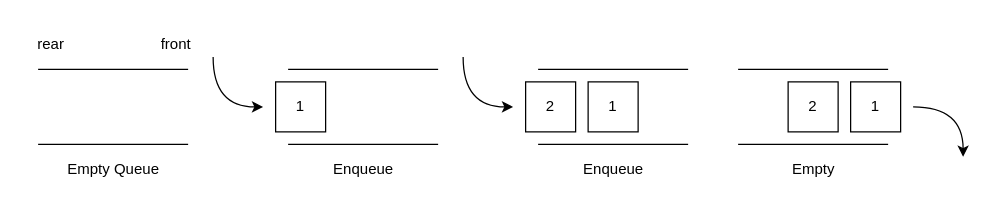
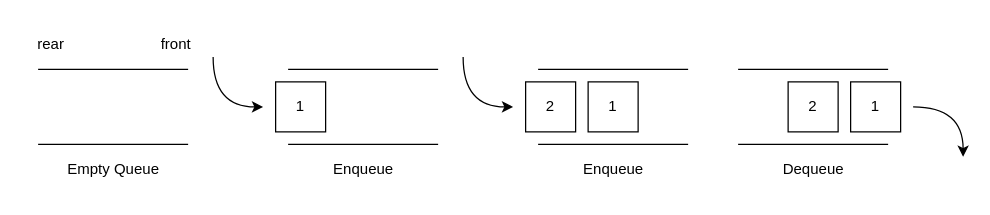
  <mxCell id="0" />
  <mxCell id="1" parent="0" />
  <mxCell id="2" value="" style="endArrow=none;html=1;" edge="1" parent="1"><mxGeometry width="50" height="50" relative="1" as="geometry"><mxPoint x="30" y="55" as="sourcePoint" /><mxPoint x="150" y="55" as="targetPoint" /></mxGeometry></mxCell>
  <mxCell id="3" value="" style="endArrow=none;html=1;" edge="1" parent="1"><mxGeometry width="50" height="50" relative="1" as="geometry"><mxPoint x="30" y="115" as="sourcePoint" /><mxPoint x="150" y="115" as="targetPoint" /></mxGeometry></mxCell>
  <mxCell id="4" value="Empty Queue" style="text;html=1;align=center;verticalAlign=middle;resizable=0;points=[];autosize=1;strokeColor=none;fillColor=none;" vertex="1" parent="1"><mxGeometry x="40" y="120" width="100" height="30" as="geometry" /></mxCell>
  <mxCell id="5" value="" style="endArrow=none;html=1;" edge="1" parent="1"><mxGeometry width="50" height="50" relative="1" as="geometry"><mxPoint x="230" y="55" as="sourcePoint" /><mxPoint x="350" y="55" as="targetPoint" /></mxGeometry></mxCell>
  <mxCell id="6" value="" style="endArrow=none;html=1;" edge="1" parent="1"><mxGeometry width="50" height="50" relative="1" as="geometry"><mxPoint x="230" y="115" as="sourcePoint" /><mxPoint x="350" y="115" as="targetPoint" /></mxGeometry></mxCell>
  <mxCell id="7" value="Enqueue" style="text;html=1;align=center;verticalAlign=middle;resizable=0;points=[];autosize=1;strokeColor=none;fillColor=none;" vertex="1" parent="1"><mxGeometry x="255" y="120" width="70" height="30" as="geometry" /></mxCell>
  <mxCell id="8" value="" style="endArrow=none;html=1;" edge="1" parent="1"><mxGeometry width="50" height="50" relative="1" as="geometry"><mxPoint x="430" y="55" as="sourcePoint" /><mxPoint x="550" y="55" as="targetPoint" /></mxGeometry></mxCell>
  <mxCell id="9" value="" style="endArrow=none;html=1;" edge="1" parent="1"><mxGeometry width="50" height="50" relative="1" as="geometry"><mxPoint x="430" y="115" as="sourcePoint" /><mxPoint x="550" y="115" as="targetPoint" /></mxGeometry></mxCell>
  <mxCell id="10" value="Enqueue" style="text;html=1;align=center;verticalAlign=middle;resizable=0;points=[];autosize=1;strokeColor=none;fillColor=none;" vertex="1" parent="1"><mxGeometry x="455" y="120" width="70" height="30" as="geometry" /></mxCell>
  <mxCell id="11" value="" style="endArrow=none;html=1;" edge="1" parent="1"><mxGeometry width="50" height="50" relative="1" as="geometry"><mxPoint x="590" y="55" as="sourcePoint" /><mxPoint x="710" y="55" as="targetPoint" /></mxGeometry></mxCell>
  <mxCell id="12" value="" style="endArrow=none;html=1;" edge="1" parent="1"><mxGeometry width="50" height="50" relative="1" as="geometry"><mxPoint x="590" y="115" as="sourcePoint" /><mxPoint x="710" y="115" as="targetPoint" /></mxGeometry></mxCell>
- <mxCell id="13" value="Empty" style="text;html=1;align=center;verticalAlign=middle;resizable=0;points=[];autosize=1;strokeColor=none;fillColor=none;" vertex="1" parent="1"><mxGeometry x="615" y="120" width="70" height="30" as="geometry" /></mxCell>
+ <mxCell id="13" value="Dequeue" style="text;html=1;align=center;verticalAlign=middle;resizable=0;points=[];autosize=1;strokeColor=none;fillColor=none;" vertex="1" parent="1"><mxGeometry x="615" y="120" width="70" height="30" as="geometry" /></mxCell>
  <mxCell id="14" value="1" style="rounded=0;whiteSpace=wrap;html=1;" vertex="1" parent="1"><mxGeometry x="220" y="65" width="40" height="40" as="geometry" /></mxCell>
  <mxCell id="15" value="" style="curved=1;endArrow=classic;html=1;" edge="1" parent="1"><mxGeometry width="50" height="50" relative="1" as="geometry"><mxPoint x="170" y="45" as="sourcePoint" /><mxPoint x="210" y="85" as="targetPoint" /><Array as="points"><mxPoint x="170" y="85" /></Array></mxGeometry></mxCell>
  <mxCell id="16" value="1" style="rounded=0;whiteSpace=wrap;html=1;" vertex="1" parent="1"><mxGeometry x="470" y="65" width="40" height="40" as="geometry" /></mxCell>
  <mxCell id="17" value="2" style="rounded=0;whiteSpace=wrap;html=1;" vertex="1" parent="1"><mxGeometry x="420" y="65" width="40" height="40" as="geometry" /></mxCell>
  <mxCell id="18" value="" style="curved=1;endArrow=classic;html=1;" edge="1" parent="1"><mxGeometry width="50" height="50" relative="1" as="geometry"><mxPoint x="370" y="45" as="sourcePoint" /><mxPoint x="410" y="85" as="targetPoint" /><Array as="points"><mxPoint x="370" y="85" /></Array></mxGeometry></mxCell>
  <mxCell id="19" value="2" style="rounded=0;whiteSpace=wrap;html=1;" vertex="1" parent="1"><mxGeometry x="630" y="65" width="40" height="40" as="geometry" /></mxCell>
  <mxCell id="20" value="1" style="rounded=0;whiteSpace=wrap;html=1;" vertex="1" parent="1"><mxGeometry x="680" y="65" width="40" height="40" as="geometry" /></mxCell>
  <mxCell id="21" value="" style="curved=1;endArrow=classic;html=1;" edge="1" parent="1"><mxGeometry width="50" height="50" relative="1" as="geometry"><mxPoint x="730" y="85" as="sourcePoint" /><mxPoint x="770" y="125" as="targetPoint" /><Array as="points"><mxPoint x="770" y="85" /></Array></mxGeometry></mxCell>
  <mxCell id="22" value="rear" style="text;html=1;align=center;verticalAlign=middle;resizable=0;points=[];autosize=1;strokeColor=none;fillColor=none;" vertex="1" parent="1"><mxGeometry x="20" y="20" width="40" height="30" as="geometry" /></mxCell>
  <mxCell id="23" value="front" style="text;html=1;align=center;verticalAlign=middle;resizable=0;points=[];autosize=1;strokeColor=none;fillColor=none;" vertex="1" parent="1"><mxGeometry x="115" y="20" width="50" height="30" as="geometry" /></mxCell>
